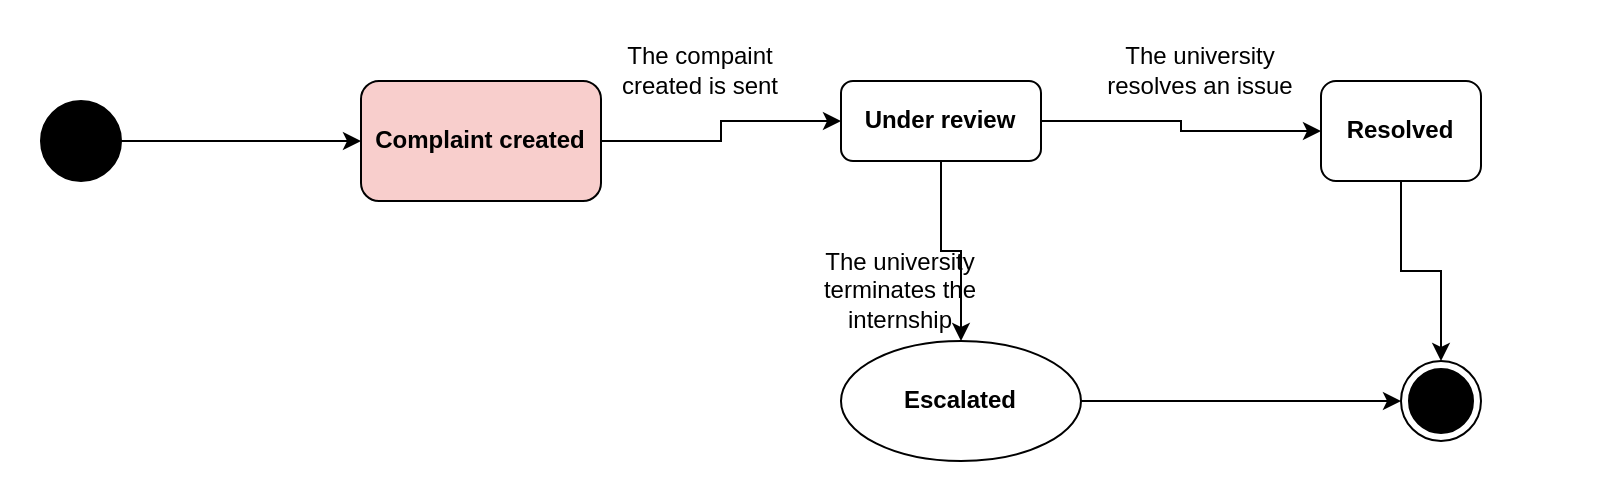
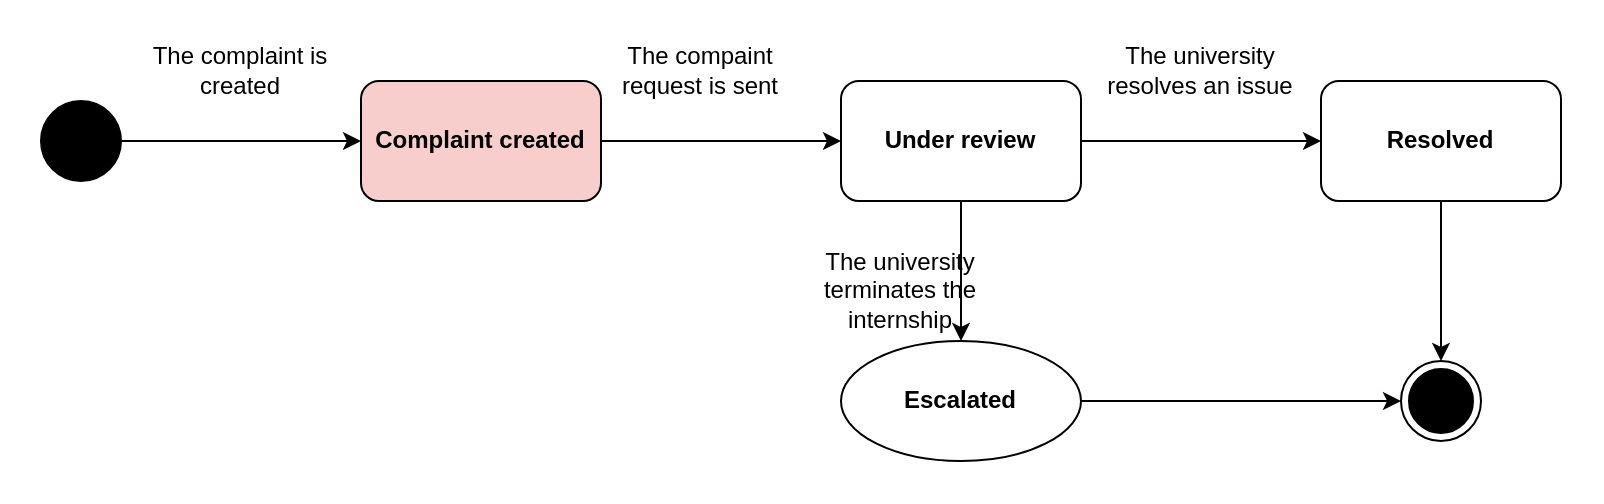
  <mxCell id="0" />
  <mxCell id="1" parent="0" />
  <mxCell id="2" value="" style="ellipse;whiteSpace=wrap;html=1;aspect=fixed;fillColor=#000000;" vertex="1" parent="1"><mxGeometry x="20" y="50" width="40" height="40" as="geometry" /></mxCell>
  <mxCell id="3" value="" style="endArrow=classic;html=1;rounded=0;exitX=1;exitY=0.5;exitDx=0;exitDy=0;entryX=0;entryY=0.5;entryDx=0;entryDy=0;" edge="1" parent="1" source="2" target="5"><mxGeometry width="50" height="50" relative="1" as="geometry"><mxPoint x="340" y="300" as="sourcePoint" /><mxPoint x="150" y="70" as="targetPoint" /></mxGeometry></mxCell>
  <mxCell id="4" style="edgeStyle=orthogonalEdgeStyle;rounded=0;orthogonalLoop=1;jettySize=auto;html=1;entryX=0;entryY=0.5;entryDx=0;entryDy=0;" edge="1" parent="1" source="5" target="8"><mxGeometry relative="1" as="geometry" /></mxCell>
  <mxCell id="5" value="&lt;b&gt;Complaint created&lt;/b&gt;" style="rounded=1;whiteSpace=wrap;html=1;fillColor=#f8cecc;" vertex="1" parent="1"><mxGeometry x="180" y="40" width="120" height="60" as="geometry" /></mxCell>
  <mxCell id="6" style="edgeStyle=orthogonalEdgeStyle;rounded=0;orthogonalLoop=1;jettySize=auto;html=1;entryX=0;entryY=0.5;entryDx=0;entryDy=0;" edge="1" parent="1" source="8" target="10"><mxGeometry relative="1" as="geometry" /></mxCell>
  <mxCell id="7" style="edgeStyle=orthogonalEdgeStyle;rounded=0;orthogonalLoop=1;jettySize=auto;html=1;" edge="1" parent="1" source="8" target="19"><mxGeometry relative="1" as="geometry" /></mxCell>
- <mxCell id="8" value="&lt;b&gt;Under review&lt;/b&gt;" style="rounded=1;whiteSpace=wrap;html=1;" vertex="1" parent="1"><mxGeometry x="420" y="40" width="100" height="40" as="geometry" /></mxCell>
+ <mxCell id="8" value="&lt;b&gt;Under review&lt;/b&gt;" style="rounded=1;whiteSpace=wrap;html=1;" vertex="1" parent="1"><mxGeometry x="420" y="40" width="120" height="60" as="geometry" /></mxCell>
  <mxCell id="9" style="edgeStyle=orthogonalEdgeStyle;rounded=0;orthogonalLoop=1;jettySize=auto;html=1;entryX=0.5;entryY=0;entryDx=0;entryDy=0;" edge="1" parent="1" source="10" target="16"><mxGeometry relative="1" as="geometry"><mxPoint x="720" y="170" as="targetPoint" /></mxGeometry></mxCell>
- <mxCell id="10" value="&lt;b&gt;Resolved&lt;/b&gt;" style="rounded=1;whiteSpace=wrap;html=1;" vertex="1" parent="1"><mxGeometry x="660" y="40" width="80" height="50" as="geometry" /></mxCell>
- <mxCell id="12" value="The compaint created is sent" style="text;html=1;align=center;verticalAlign=middle;whiteSpace=wrap;rounded=0;" vertex="1" parent="1"><mxGeometry x="300" y="20" width="100" height="30" as="geometry" /></mxCell>
+ <mxCell id="10" value="&lt;b&gt;Resolved&lt;/b&gt;" style="rounded=1;whiteSpace=wrap;html=1;" vertex="1" parent="1"><mxGeometry x="660" y="40" width="120" height="60" as="geometry" /></mxCell>
+ <mxCell id="11" value="The complaint is created" style="text;html=1;align=center;verticalAlign=middle;whiteSpace=wrap;rounded=0;" vertex="1" parent="1"><mxGeometry x="70" y="20" width="100" height="30" as="geometry" /></mxCell>
+ <mxCell id="12" value="The compaint request is sent" style="text;html=1;align=center;verticalAlign=middle;whiteSpace=wrap;rounded=0;" vertex="1" parent="1"><mxGeometry x="300" y="20" width="100" height="30" as="geometry" /></mxCell>
  <mxCell id="13" value="The university resolves an issue" style="text;html=1;align=center;verticalAlign=middle;whiteSpace=wrap;rounded=0;" vertex="1" parent="1"><mxGeometry x="550" y="20" width="100" height="30" as="geometry" /></mxCell>
  <mxCell id="14" value="The university terminates the internship" style="text;html=1;align=center;verticalAlign=middle;whiteSpace=wrap;rounded=0;" vertex="1" parent="1"><mxGeometry x="400" y="130" width="100" height="30" as="geometry" /></mxCell>
  <mxCell id="15" value="" style="group" vertex="1" connectable="0" parent="1"><mxGeometry x="700" y="180" width="40" height="40" as="geometry" /></mxCell>
  <mxCell id="16" value="" style="ellipse;whiteSpace=wrap;html=1;aspect=fixed;" vertex="1" parent="15"><mxGeometry width="40" height="40" as="geometry" /></mxCell>
  <mxCell id="17" value="" style="ellipse;whiteSpace=wrap;html=1;aspect=fixed;fillColor=#000000;" vertex="1" parent="15"><mxGeometry x="4" y="4" width="32" height="32" as="geometry" /></mxCell>
  <mxCell id="18" style="edgeStyle=orthogonalEdgeStyle;rounded=0;orthogonalLoop=1;jettySize=auto;html=1;entryX=0;entryY=0.5;entryDx=0;entryDy=0;" edge="1" parent="1" source="19" target="16"><mxGeometry relative="1" as="geometry" /></mxCell>
  <mxCell id="19" value="&lt;b&gt;Escalated&lt;/b&gt;" style="ellipse;whiteSpace=wrap;html=1;" vertex="1" parent="1"><mxGeometry x="420" y="170" width="120" height="60" as="geometry" /></mxCell>
